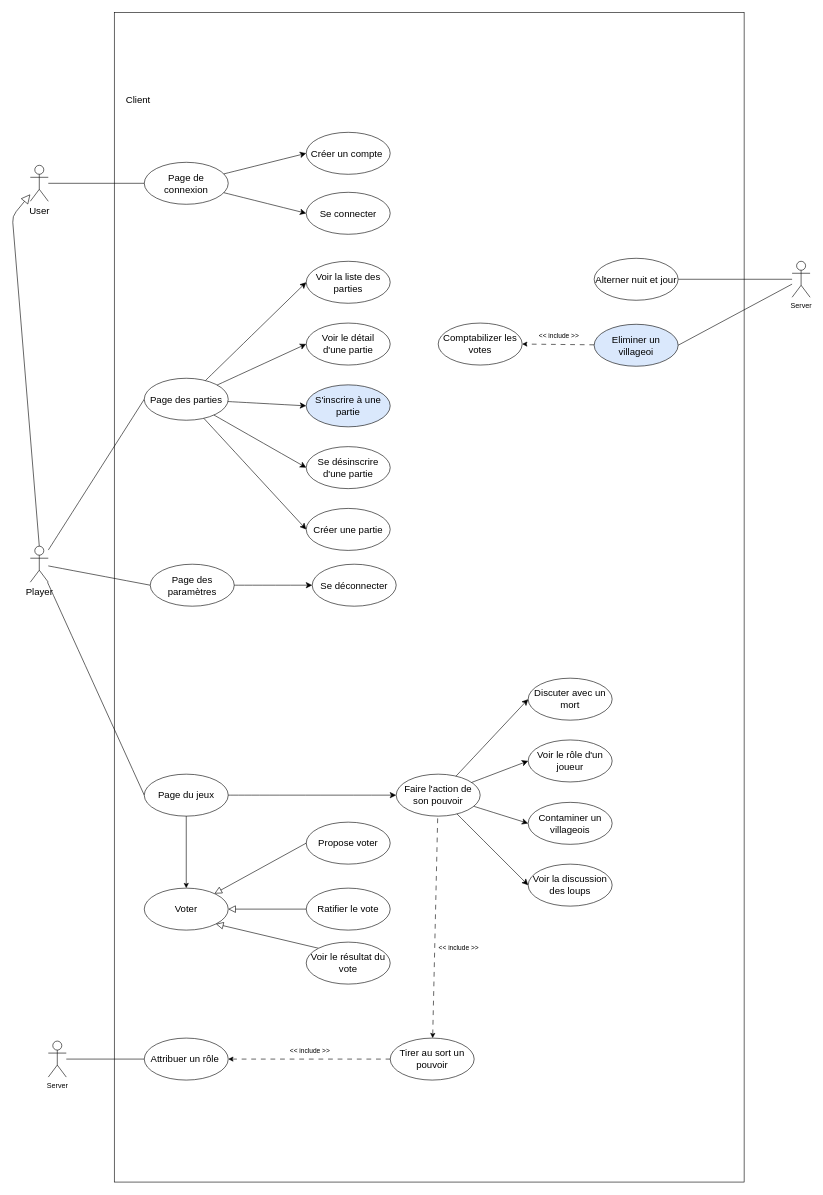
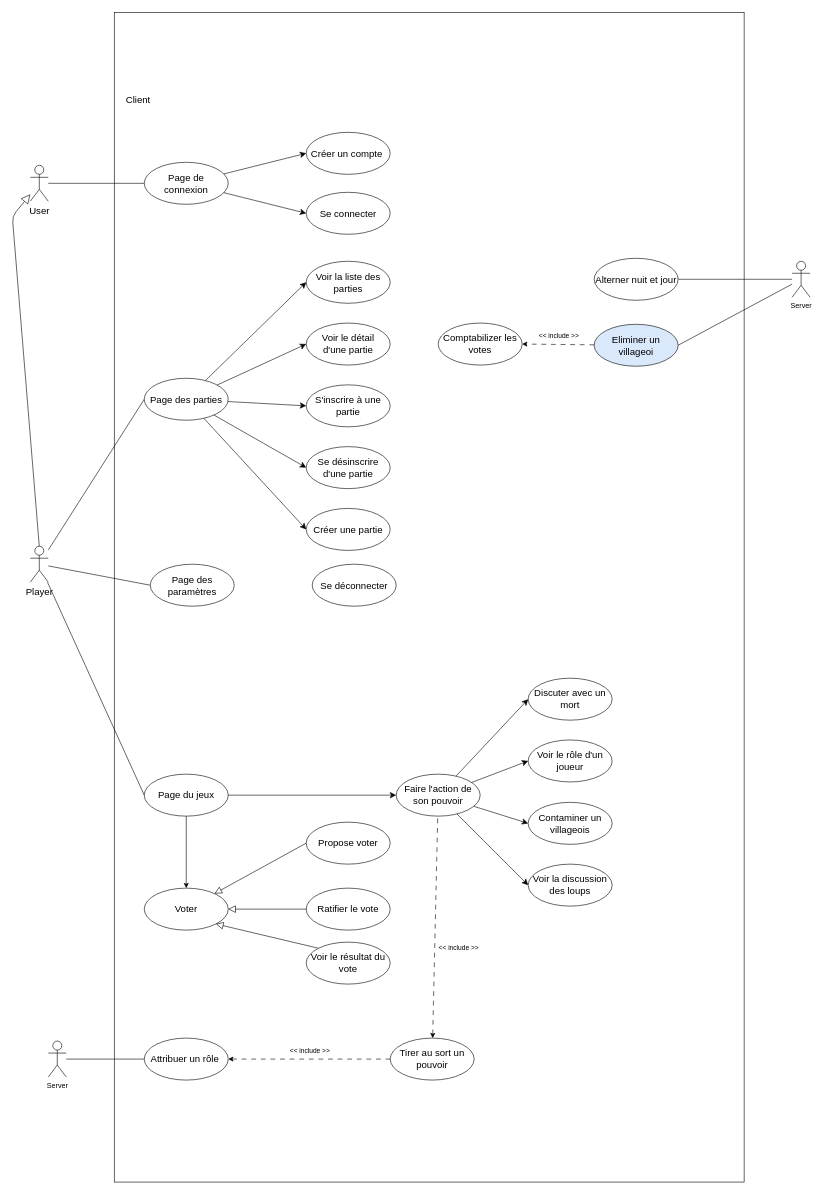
  <mxCell id="0" />
  <mxCell id="1" parent="0" />
  <mxCell id="2" value="" style="html=1;whiteSpace=wrap;fontSize=16;" parent="1" vertex="1"><mxGeometry x="190" y="20" width="1050" height="1950" as="geometry" /></mxCell>
  <mxCell id="3" value="Client" style="text;html=1;strokeColor=none;fillColor=none;align=center;verticalAlign=middle;whiteSpace=wrap;rounded=0;fontSize=16;" parent="1" vertex="1"><mxGeometry x="200" y="150" width="60" height="30" as="geometry" /></mxCell>
  <mxCell id="4" style="edgeStyle=none;curved=1;rounded=0;orthogonalLoop=1;jettySize=auto;html=1;entryX=0;entryY=0.5;entryDx=0;entryDy=0;fontSize=12;startSize=8;endSize=8;endArrow=none;endFill=0;" parent="1" source="8" target="15" edge="1"><mxGeometry relative="1" as="geometry" /></mxCell>
  <mxCell id="5" style="edgeStyle=none;curved=1;rounded=0;orthogonalLoop=1;jettySize=auto;html=1;entryX=0;entryY=0.5;entryDx=0;entryDy=0;fontSize=12;startSize=8;endSize=8;endArrow=none;endFill=0;" parent="1" source="8" target="24" edge="1"><mxGeometry relative="1" as="geometry" /></mxCell>
  <mxCell id="6" style="edgeStyle=none;curved=1;rounded=0;orthogonalLoop=1;jettySize=auto;html=1;entryX=0;entryY=0.5;entryDx=0;entryDy=0;fontSize=12;startSize=8;endSize=8;endArrow=none;endFill=0;" parent="1" source="8" target="32" edge="1"><mxGeometry relative="1" as="geometry" /></mxCell>
  <mxCell id="7" style="edgeStyle=none;html=1;exitX=0.5;exitY=0;exitDx=0;exitDy=0;exitPerimeter=0;endArrow=block;endFill=0;endSize=13;" parent="1" source="8" target="59" edge="1"><mxGeometry relative="1" as="geometry"><Array as="points"><mxPoint x="20" y="360" /></Array></mxGeometry></mxCell>
  <mxCell id="8" value="Player" style="shape=umlActor;verticalLabelPosition=bottom;verticalAlign=top;html=1;fontSize=16;" parent="1" vertex="1"><mxGeometry x="50" y="910" width="30" height="60" as="geometry" /></mxCell>
  <mxCell id="9" value="" style="group" parent="1" vertex="1" connectable="0"><mxGeometry x="240" y="435" width="680" height="1215" as="geometry" /></mxCell>
  <mxCell id="10" value="Voir la liste des parties" style="ellipse;whiteSpace=wrap;html=1;fontSize=16;" parent="9" vertex="1"><mxGeometry x="270" width="140" height="70" as="geometry" /></mxCell>
  <mxCell id="11" value="Voir le détail &lt;br&gt;d'une partie" style="ellipse;whiteSpace=wrap;html=1;fontSize=16;" parent="9" vertex="1"><mxGeometry x="270" y="103" width="140" height="70" as="geometry" /></mxCell>
- <mxCell id="12" value="S'inscrire à une partie" style="ellipse;whiteSpace=wrap;html=1;fontSize=16;fillColor=#dae8fc;" parent="9" vertex="1"><mxGeometry x="270" y="206" width="140" height="70" as="geometry" /></mxCell>
+ <mxCell id="12" value="S'inscrire à une partie" style="ellipse;whiteSpace=wrap;html=1;fontSize=16;" parent="9" vertex="1"><mxGeometry x="270" y="206" width="140" height="70" as="geometry" /></mxCell>
  <mxCell id="13" value="Se désinscrire &lt;br&gt;d'une partie" style="ellipse;whiteSpace=wrap;html=1;fontSize=16;" parent="9" vertex="1"><mxGeometry x="270" y="309" width="140" height="70" as="geometry" /></mxCell>
  <mxCell id="14" value="Créer une partie" style="ellipse;whiteSpace=wrap;html=1;fontSize=16;" parent="9" vertex="1"><mxGeometry x="270" y="412" width="140" height="70" as="geometry" /></mxCell>
  <mxCell id="15" value="Page des parties" style="ellipse;whiteSpace=wrap;html=1;fontSize=16;" parent="9" vertex="1"><mxGeometry y="195" width="140" height="70" as="geometry" /></mxCell>
  <mxCell id="16" style="edgeStyle=none;curved=1;rounded=0;orthogonalLoop=1;jettySize=auto;html=1;entryX=0;entryY=0.5;entryDx=0;entryDy=0;fontSize=12;startSize=8;endSize=8;" parent="9" source="15" target="10" edge="1"><mxGeometry relative="1" as="geometry" /></mxCell>
  <mxCell id="17" style="edgeStyle=none;curved=1;rounded=0;orthogonalLoop=1;jettySize=auto;html=1;entryX=0;entryY=0.5;entryDx=0;entryDy=0;fontSize=12;startSize=8;endSize=8;" parent="9" source="15" target="11" edge="1"><mxGeometry relative="1" as="geometry" /></mxCell>
  <mxCell id="18" style="edgeStyle=none;curved=1;rounded=0;orthogonalLoop=1;jettySize=auto;html=1;entryX=0;entryY=0.5;entryDx=0;entryDy=0;fontSize=12;startSize=8;endSize=8;" parent="9" source="15" target="12" edge="1"><mxGeometry relative="1" as="geometry" /></mxCell>
  <mxCell id="19" style="edgeStyle=none;curved=1;rounded=0;orthogonalLoop=1;jettySize=auto;html=1;entryX=0;entryY=0.5;entryDx=0;entryDy=0;fontSize=12;startSize=8;endSize=8;" parent="9" source="15" target="13" edge="1"><mxGeometry relative="1" as="geometry" /></mxCell>
  <mxCell id="20" style="edgeStyle=none;curved=1;rounded=0;orthogonalLoop=1;jettySize=auto;html=1;entryX=0;entryY=0.5;entryDx=0;entryDy=0;fontSize=12;startSize=8;endSize=8;" parent="9" source="15" target="14" edge="1"><mxGeometry relative="1" as="geometry" /></mxCell>
  <mxCell id="21" value="Comptabilizer les votes" style="ellipse;whiteSpace=wrap;html=1;fontSize=16;" parent="9" vertex="1"><mxGeometry x="490" y="103" width="140" height="70" as="geometry" /></mxCell>
  <mxCell id="22" value="" style="group" parent="9" vertex="1" connectable="0"><mxGeometry x="10" y="505" width="410" height="70" as="geometry" /></mxCell>
  <mxCell id="23" value="Se déconnecter" style="ellipse;whiteSpace=wrap;html=1;fontSize=16;" parent="22" vertex="1"><mxGeometry x="270" width="140" height="70" as="geometry" /></mxCell>
  <mxCell id="24" value="Page des paramètres" style="ellipse;whiteSpace=wrap;html=1;fontSize=16;" parent="22" vertex="1"><mxGeometry width="140" height="70" as="geometry" /></mxCell>
- <mxCell id="25" style="edgeStyle=none;curved=1;rounded=0;orthogonalLoop=1;jettySize=auto;html=1;fontSize=12;startSize=8;endSize=8;" parent="22" source="24" target="23" edge="1"><mxGeometry relative="1" as="geometry" /></mxCell>
  <mxCell id="26" value="" style="group" parent="9" vertex="1" connectable="0"><mxGeometry y="715" width="630" height="500" as="geometry" /></mxCell>
  <mxCell id="27" value="Discuter avec un mort" style="ellipse;whiteSpace=wrap;html=1;fontSize=16;" parent="26" vertex="1"><mxGeometry x="640" y="-20" width="140" height="70" as="geometry" /></mxCell>
  <mxCell id="28" value="Faire l'action de son pouvoir" style="ellipse;whiteSpace=wrap;html=1;fontSize=16;" parent="26" vertex="1"><mxGeometry x="420" y="140" width="140" height="70" as="geometry" /></mxCell>
  <mxCell id="29" value="Voir le rôle d'un joueur" style="ellipse;whiteSpace=wrap;html=1;fontSize=16;" parent="26" vertex="1"><mxGeometry x="640" y="83" width="140" height="70" as="geometry" /></mxCell>
  <mxCell id="30" value="Contaminer un villageois" style="ellipse;whiteSpace=wrap;html=1;fontSize=16;" parent="26" vertex="1"><mxGeometry x="640" y="187" width="140" height="70" as="geometry" /></mxCell>
  <mxCell id="31" value="Voir la discussion des loups" style="ellipse;whiteSpace=wrap;html=1;fontSize=16;" parent="26" vertex="1"><mxGeometry x="640" y="290" width="140" height="70" as="geometry" /></mxCell>
  <mxCell id="32" value="Page du jeux" style="ellipse;whiteSpace=wrap;html=1;fontSize=16;" parent="26" vertex="1"><mxGeometry y="140" width="140" height="70" as="geometry" /></mxCell>
  <mxCell id="33" style="edgeStyle=none;curved=1;rounded=0;orthogonalLoop=1;jettySize=auto;html=1;entryX=0;entryY=0.5;entryDx=0;entryDy=0;fontSize=12;startSize=8;endSize=8;" parent="26" source="28" target="27" edge="1"><mxGeometry relative="1" as="geometry" /></mxCell>
  <mxCell id="34" style="edgeStyle=none;curved=1;rounded=0;orthogonalLoop=1;jettySize=auto;html=1;entryX=0;entryY=0.5;entryDx=0;entryDy=0;fontSize=12;startSize=8;endSize=8;" parent="26" source="28" target="29" edge="1"><mxGeometry relative="1" as="geometry" /></mxCell>
  <mxCell id="35" style="edgeStyle=none;curved=1;rounded=0;orthogonalLoop=1;jettySize=auto;html=1;entryX=0;entryY=0.5;entryDx=0;entryDy=0;fontSize=12;startSize=8;endSize=8;" parent="26" source="28" target="30" edge="1"><mxGeometry relative="1" as="geometry" /></mxCell>
  <mxCell id="36" style="edgeStyle=none;curved=1;rounded=0;orthogonalLoop=1;jettySize=auto;html=1;entryX=0;entryY=0.5;entryDx=0;entryDy=0;fontSize=12;startSize=8;endSize=8;" parent="26" source="28" target="31" edge="1"><mxGeometry relative="1" as="geometry" /></mxCell>
  <mxCell id="37" style="edgeStyle=none;curved=1;rounded=0;orthogonalLoop=1;jettySize=auto;html=1;fontSize=12;startSize=8;endSize=8;" parent="26" source="32" target="28" edge="1"><mxGeometry relative="1" as="geometry" /></mxCell>
  <mxCell id="38" value="Propose voter" style="ellipse;whiteSpace=wrap;html=1;fontSize=16;" parent="26" vertex="1"><mxGeometry x="270" y="220" width="140" height="70" as="geometry" /></mxCell>
  <mxCell id="39" value="Ratifier le vote" style="ellipse;whiteSpace=wrap;html=1;fontSize=16;" parent="26" vertex="1"><mxGeometry x="270" y="330" width="140" height="70" as="geometry" /></mxCell>
  <mxCell id="40" value="" style="group" parent="1" vertex="1" connectable="0"><mxGeometry x="240" y="220" width="410" height="170" as="geometry" /></mxCell>
  <mxCell id="41" value="Créer un compte&amp;nbsp;" style="ellipse;whiteSpace=wrap;html=1;fontSize=16;" parent="40" vertex="1"><mxGeometry x="270" width="140" height="70" as="geometry" /></mxCell>
  <mxCell id="42" value="Se connecter" style="ellipse;whiteSpace=wrap;html=1;fontSize=16;" parent="40" vertex="1"><mxGeometry x="270" y="100" width="140" height="70" as="geometry" /></mxCell>
  <mxCell id="43" value="Page de &lt;br&gt;connexion" style="ellipse;whiteSpace=wrap;html=1;fontSize=16;" parent="40" vertex="1"><mxGeometry y="50" width="140" height="70" as="geometry" /></mxCell>
  <mxCell id="44" style="edgeStyle=none;curved=1;rounded=0;orthogonalLoop=1;jettySize=auto;html=1;entryX=0;entryY=0.5;entryDx=0;entryDy=0;fontSize=12;startSize=8;endSize=8;" parent="40" source="43" target="41" edge="1"><mxGeometry relative="1" as="geometry" /></mxCell>
  <mxCell id="45" style="edgeStyle=none;curved=1;rounded=0;orthogonalLoop=1;jettySize=auto;html=1;entryX=0;entryY=0.5;entryDx=0;entryDy=0;fontSize=12;startSize=8;endSize=8;" parent="40" source="43" target="42" edge="1"><mxGeometry relative="1" as="geometry" /></mxCell>
  <mxCell id="46" style="edgeStyle=none;html=1;entryX=0;entryY=0.5;entryDx=0;entryDy=0;endArrow=none;endFill=0;" parent="1" source="47" target="50" edge="1"><mxGeometry relative="1" as="geometry" /></mxCell>
  <mxCell id="47" value="Server" style="shape=umlActor;verticalLabelPosition=bottom;verticalAlign=top;html=1;" parent="1" vertex="1"><mxGeometry x="80" y="1735" width="30" height="60" as="geometry" /></mxCell>
  <mxCell id="48" style="edgeStyle=none;html=1;entryX=0;entryY=0.5;entryDx=0;entryDy=0;dashed=1;dashPattern=8 8;endArrow=none;endFill=0;startArrow=classic;startFill=1;" parent="1" source="50" target="53" edge="1"><mxGeometry relative="1" as="geometry" /></mxCell>
  <mxCell id="49" value="&amp;lt;&amp;lt; include &amp;gt;&amp;gt;" style="edgeLabel;html=1;align=center;verticalAlign=middle;resizable=0;points=[];" parent="48" vertex="1" connectable="0"><mxGeometry x="-0.005" y="-3" relative="1" as="geometry"><mxPoint x="1" y="-18" as="offset" /></mxGeometry></mxCell>
  <mxCell id="50" value="Attribuer un rôle&amp;nbsp;" style="ellipse;whiteSpace=wrap;html=1;fontSize=16;" parent="1" vertex="1"><mxGeometry x="240" y="1730" width="140" height="70" as="geometry" /></mxCell>
  <mxCell id="51" style="edgeStyle=none;html=1;dashed=1;dashPattern=8 8;endArrow=none;endFill=0;startArrow=classic;startFill=1;" parent="1" source="53" target="28" edge="1"><mxGeometry relative="1" as="geometry"><mxPoint x="730" y="1840" as="sourcePoint" /></mxGeometry></mxCell>
  <mxCell id="52" value="&amp;lt;&amp;lt; include &amp;gt;&amp;gt;" style="edgeLabel;html=1;align=center;verticalAlign=middle;resizable=0;points=[];" parent="51" vertex="1" connectable="0"><mxGeometry x="-0.323" y="-1" relative="1" as="geometry"><mxPoint x="39" y="-26" as="offset" /></mxGeometry></mxCell>
  <mxCell id="53" value="Tirer au sort un pouvoir" style="ellipse;whiteSpace=wrap;html=1;fontSize=16;" parent="1" vertex="1"><mxGeometry x="650" y="1730" width="140" height="70" as="geometry" /></mxCell>
  <mxCell id="54" style="edgeStyle=none;html=1;entryX=0;entryY=0.5;entryDx=0;entryDy=0;startArrow=block;startFill=0;endArrow=none;endFill=0;startSize=10;" parent="1" source="56" target="39" edge="1"><mxGeometry relative="1" as="geometry" /></mxCell>
  <mxCell id="55" style="edgeStyle=none;html=1;entryX=0;entryY=0.5;entryDx=0;entryDy=0;startArrow=block;startFill=0;endArrow=none;endFill=0;startSize=10;" parent="1" source="56" target="38" edge="1"><mxGeometry relative="1" as="geometry" /></mxCell>
  <mxCell id="56" value="Voter" style="ellipse;whiteSpace=wrap;html=1;fontSize=16;" parent="1" vertex="1"><mxGeometry x="240" y="1480" width="140" height="70" as="geometry" /></mxCell>
  <mxCell id="57" style="edgeStyle=none;html=1;entryX=0.5;entryY=0;entryDx=0;entryDy=0;endArrow=classic;endFill=1;" parent="1" source="32" target="56" edge="1"><mxGeometry relative="1" as="geometry" /></mxCell>
  <mxCell id="58" style="edgeStyle=none;html=1;entryX=0;entryY=0.5;entryDx=0;entryDy=0;endArrow=none;endFill=0;" parent="1" source="59" target="43" edge="1"><mxGeometry relative="1" as="geometry" /></mxCell>
  <mxCell id="59" value="User" style="shape=umlActor;verticalLabelPosition=bottom;verticalAlign=top;html=1;fontSize=16;" parent="1" vertex="1"><mxGeometry x="50" y="275" width="30" height="60" as="geometry" /></mxCell>
  <mxCell id="60" style="edgeStyle=none;html=1;entryX=1;entryY=0.5;entryDx=0;entryDy=0;endArrow=none;endFill=0;" parent="1" source="62" target="66" edge="1"><mxGeometry relative="1" as="geometry" /></mxCell>
  <mxCell id="61" style="edgeStyle=none;html=1;entryX=1;entryY=0.5;entryDx=0;entryDy=0;endArrow=none;endFill=0;" parent="1" source="62" target="63" edge="1"><mxGeometry relative="1" as="geometry" /></mxCell>
  <mxCell id="62" value="Server" style="shape=umlActor;verticalLabelPosition=bottom;verticalAlign=top;html=1;" parent="1" vertex="1"><mxGeometry x="1320" y="435" width="30" height="60" as="geometry" /></mxCell>
  <mxCell id="63" value="Alterner nuit et jour" style="ellipse;whiteSpace=wrap;html=1;fontSize=16;" parent="1" vertex="1"><mxGeometry x="990" y="430" width="140" height="70" as="geometry" /></mxCell>
  <mxCell id="64" style="edgeStyle=none;html=1;entryX=1;entryY=0.5;entryDx=0;entryDy=0;dashed=1;dashPattern=8 8;" parent="1" source="66" target="21" edge="1"><mxGeometry relative="1" as="geometry" /></mxCell>
  <mxCell id="65" value="&amp;lt;&amp;lt; include &amp;gt;&amp;gt;" style="edgeLabel;html=1;align=center;verticalAlign=middle;resizable=0;points=[];" parent="64" vertex="1" connectable="0"><mxGeometry x="-0.508" relative="1" as="geometry"><mxPoint x="-30" y="-14" as="offset" /></mxGeometry></mxCell>
  <mxCell id="66" value="Eliminer un villageoi" style="ellipse;whiteSpace=wrap;html=1;fontSize=16;fillColor=#dae8fc;" parent="1" vertex="1"><mxGeometry x="990" y="540" width="140" height="70" as="geometry" /></mxCell>
  <mxCell id="67" style="edgeStyle=none;html=1;exitX=0;exitY=0;exitDx=0;exitDy=0;entryX=1;entryY=1;entryDx=0;entryDy=0;endArrow=block;endFill=0;startSize=6;endSize=10;" parent="1" source="68" target="56" edge="1"><mxGeometry relative="1" as="geometry" /></mxCell>
  <mxCell id="68" value="Voir le résultat du vote" style="ellipse;whiteSpace=wrap;html=1;fontSize=16;fillColor=default;" parent="1" vertex="1"><mxGeometry x="510" y="1570" width="140" height="70" as="geometry" /></mxCell>
